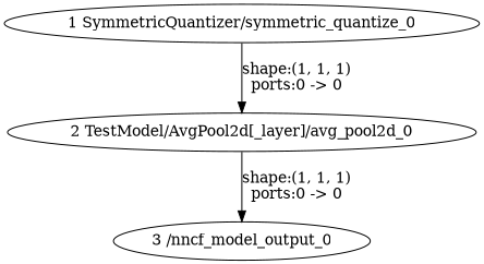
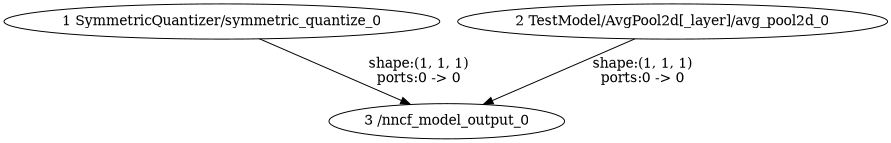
  strict digraph {
    edge [style=solid]
    "1 SymmetricQuantizer/symmetric_quantize_0" [type=symmetric_quantize]
    "2 TestModel/AvgPool2d[_layer]/avg_pool2d_0" [type=avg_pool2d]
    "3 /nncf_model_output_0" [type=nncf_model_output]
-   "1 SymmetricQuantizer/symmetric_quantize_0" -> "2 TestModel/AvgPool2d[_layer]/avg_pool2d_0" [label="shape:(1, 1, 1)\nports:0 -> 0"]
+   "1 SymmetricQuantizer/symmetric_quantize_0" -> "3 /nncf_model_output_0" [label="shape:(1, 1, 1)\nports:0 -> 0"]
    "2 TestModel/AvgPool2d[_layer]/avg_pool2d_0" -> "3 /nncf_model_output_0" [label="shape:(1, 1, 1)\nports:0 -> 0"]
  }
